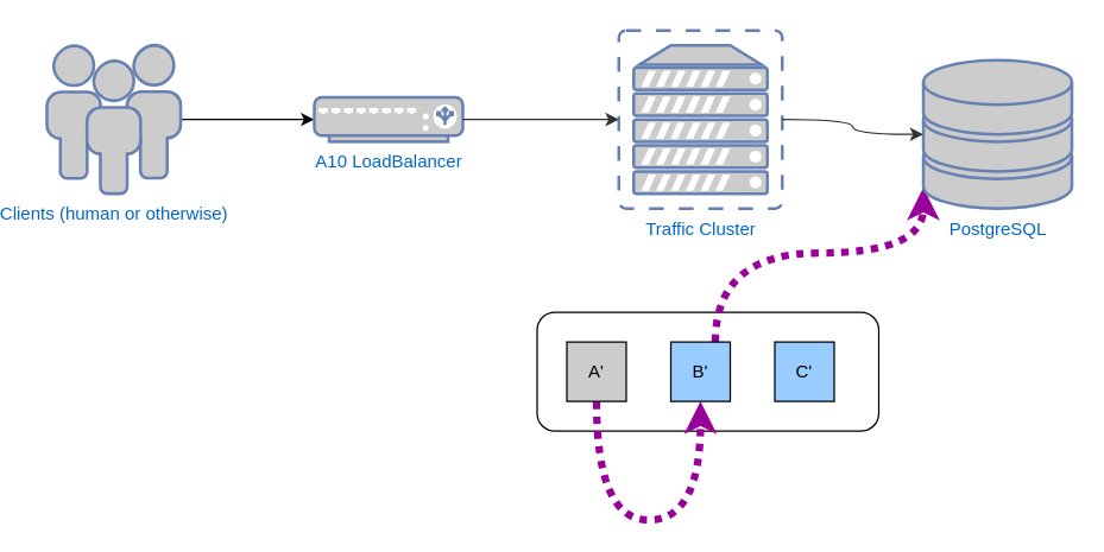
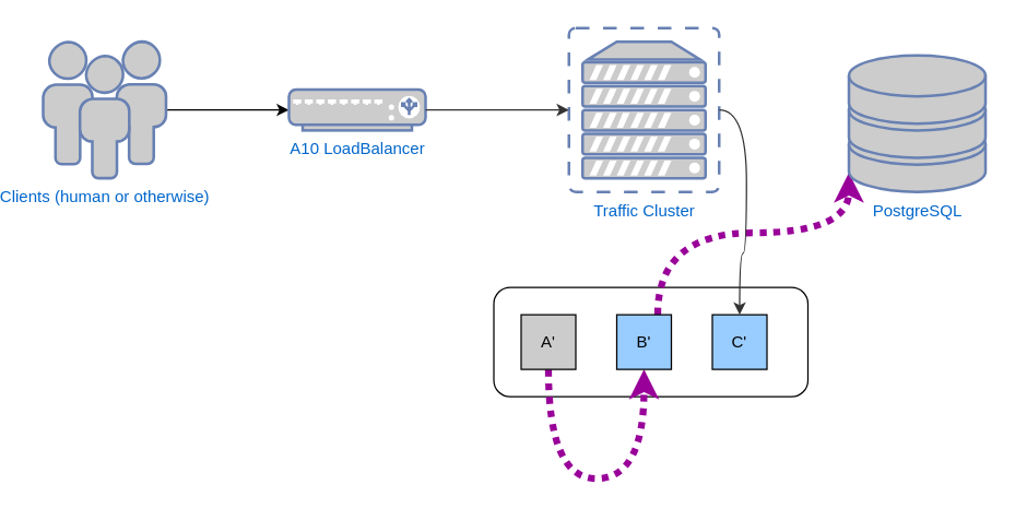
  <mxCell id="0" />
  <mxCell id="1" parent="0" />
  <mxCell id="2" style="edgeStyle=orthogonalEdgeStyle;curved=1;rounded=0;orthogonalLoop=1;jettySize=auto;html=1;exitX=1;exitY=0.5;exitDx=0;exitDy=0;exitPerimeter=0;entryX=0;entryY=0.5;entryDx=0;entryDy=0;entryPerimeter=0;" parent="1" source="3" target="4" edge="1"><mxGeometry relative="1" as="geometry" /></mxCell>
  <mxCell id="3" value="Clients (human or otherwise)" style="fontColor=#0066CC;verticalAlign=top;verticalLabelPosition=bottom;labelPosition=center;align=center;html=1;outlineConnect=0;fillColor=#CCCCCC;strokeColor=#6881B3;gradientColor=none;gradientDirection=north;strokeWidth=2;shape=mxgraph.networks.users;" parent="1" vertex="1"><mxGeometry x="20" y="30" width="90" height="100" as="geometry" /></mxCell>
  <mxCell id="4" value="A10 LoadBalancer" style="fontColor=#0066CC;verticalAlign=top;verticalLabelPosition=bottom;labelPosition=center;align=center;html=1;outlineConnect=0;fillColor=#CCCCCC;strokeColor=#6881B3;gradientColor=none;gradientDirection=north;strokeWidth=2;shape=mxgraph.networks.load_balancer;" parent="1" vertex="1"><mxGeometry x="200" y="65" width="100" height="30" as="geometry" /></mxCell>
  <mxCell id="5" value="&lt;div&gt;Traffic Cluster&lt;br&gt;&lt;/div&gt;" style="fontColor=#0066CC;verticalAlign=top;verticalLabelPosition=bottom;labelPosition=center;align=center;html=1;outlineConnect=0;fillColor=#CCCCCC;strokeColor=#6881B3;gradientColor=none;gradientDirection=north;strokeWidth=2;shape=mxgraph.networks.virtual_server;" parent="1" vertex="1"><mxGeometry x="405" y="20" width="110" height="120" as="geometry" /></mxCell>
  <mxCell id="6" value="Traffic" style="" parent="0" />
  <mxCell id="7" value="" style="rounded=1;whiteSpace=wrap;html=1;" parent="6" vertex="1"><mxGeometry x="350" y="210" width="230" height="80" as="geometry" /></mxCell>
  <mxCell id="8" style="edgeStyle=orthogonalEdgeStyle;curved=1;rounded=0;orthogonalLoop=1;jettySize=auto;html=1;exitX=0.5;exitY=1;exitDx=0;exitDy=0;entryX=0.5;entryY=1;entryDx=0;entryDy=0;strokeColor=#990099;strokeWidth=5;fillColor=#e1d5e7;dashed=1;dashPattern=1 1;" edge="1" parent="6" source="9" target="12"><mxGeometry relative="1" as="geometry"><Array as="points"><mxPoint x="390" y="350" /><mxPoint x="460" y="350" /></Array></mxGeometry></mxCell>
  <mxCell id="9" value="A'" style="whiteSpace=wrap;html=1;aspect=fixed;fillColor=#cccccc;" parent="6" vertex="1"><mxGeometry x="370" y="230" width="40" height="40" as="geometry" /></mxCell>
  <mxCell id="10" value="C'" style="whiteSpace=wrap;html=1;aspect=fixed;fillColor=#99CCFF;" parent="6" vertex="1"><mxGeometry x="510" y="230" width="40" height="40" as="geometry" /></mxCell>
  <mxCell id="11" style="edgeStyle=orthogonalEdgeStyle;curved=1;rounded=0;orthogonalLoop=1;jettySize=auto;html=1;exitX=0.75;exitY=0;exitDx=0;exitDy=0;entryX=0;entryY=0.86;entryDx=0;entryDy=0;entryPerimeter=0;dashed=1;dashPattern=1 1;strokeColor=#990099;strokeWidth=5;fillColor=#e1d5e7;" edge="1" parent="6" source="12" target="13"><mxGeometry relative="1" as="geometry"><Array as="points"><mxPoint x="470" y="170" /><mxPoint x="610" y="170" /></Array></mxGeometry></mxCell>
  <mxCell id="12" value="B'" style="whiteSpace=wrap;html=1;aspect=fixed;fillColor=#99CCFF;" parent="6" vertex="1"><mxGeometry x="440" y="230" width="40" height="40" as="geometry" /></mxCell>
  <mxCell id="13" value="&lt;div&gt;PostgreSQL&lt;/div&gt;" style="fontColor=#0066CC;verticalAlign=top;verticalLabelPosition=bottom;labelPosition=center;align=center;html=1;outlineConnect=0;fillColor=#CCCCCC;strokeColor=#6881B3;gradientColor=none;gradientDirection=north;strokeWidth=2;shape=mxgraph.networks.storage;" parent="6" vertex="1"><mxGeometry x="610" y="40" width="100" height="100" as="geometry" /></mxCell>
  <mxCell id="14" style="edgeStyle=orthogonalEdgeStyle;curved=1;rounded=0;orthogonalLoop=1;jettySize=auto;html=1;exitX=1;exitY=0.5;exitDx=0;exitDy=0;exitPerimeter=0;strokeColor=#333333;strokeWidth=1;fillColor=#e1d5e7;" edge="1" parent="6" source="4" target="5"><mxGeometry relative="1" as="geometry" /></mxCell>
- <mxCell id="15" style="edgeStyle=orthogonalEdgeStyle;curved=1;rounded=0;orthogonalLoop=1;jettySize=auto;html=1;exitX=1;exitY=0.5;exitDx=0;exitDy=0;exitPerimeter=0;strokeColor=#333333;strokeWidth=1;fillColor=#e1d5e7;" edge="1" parent="6" source="5" target="13"><mxGeometry relative="1" as="geometry" /></mxCell>
+ <mxCell id="15" style="edgeStyle=orthogonalEdgeStyle;curved=1;rounded=0;orthogonalLoop=1;jettySize=auto;html=1;exitX=1;exitY=0.5;exitDx=0;exitDy=0;exitPerimeter=0;strokeColor=#333333;strokeWidth=1;fillColor=#e1d5e7;" edge="1" parent="6" source="5" target="10"><mxGeometry relative="1" as="geometry" /></mxCell>
